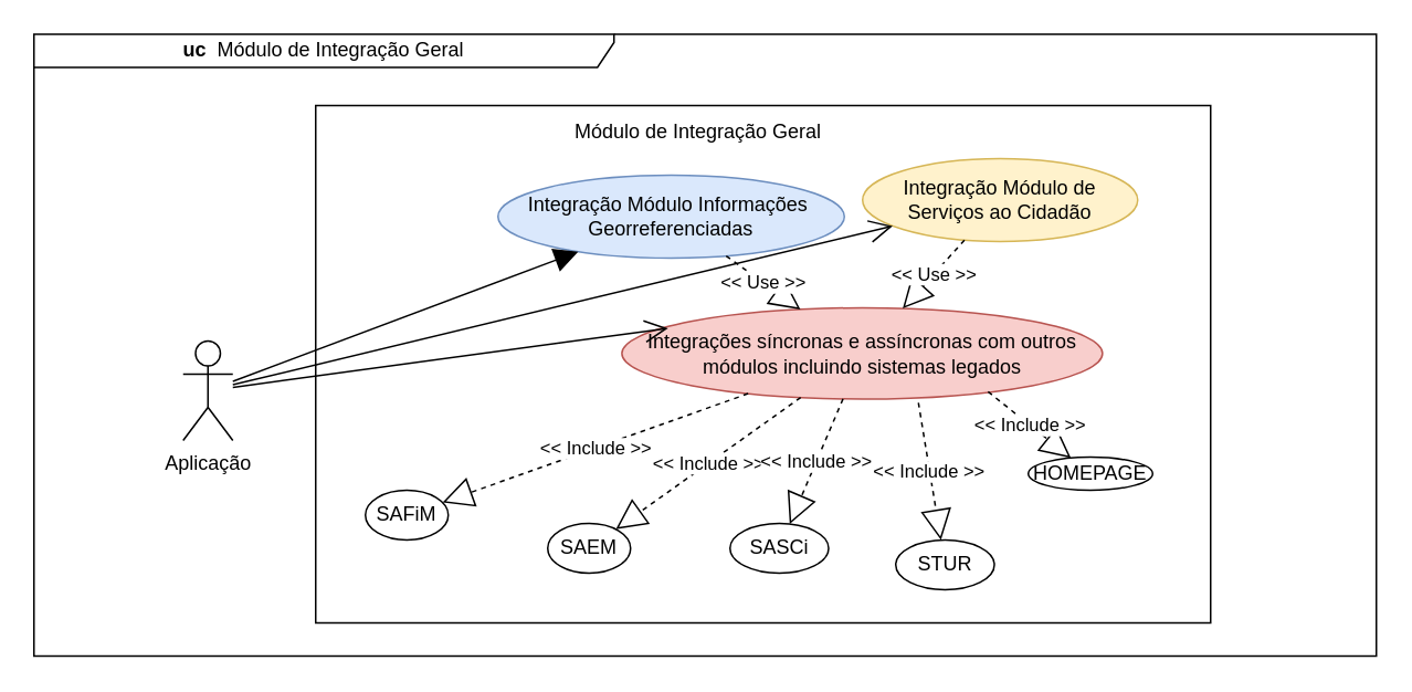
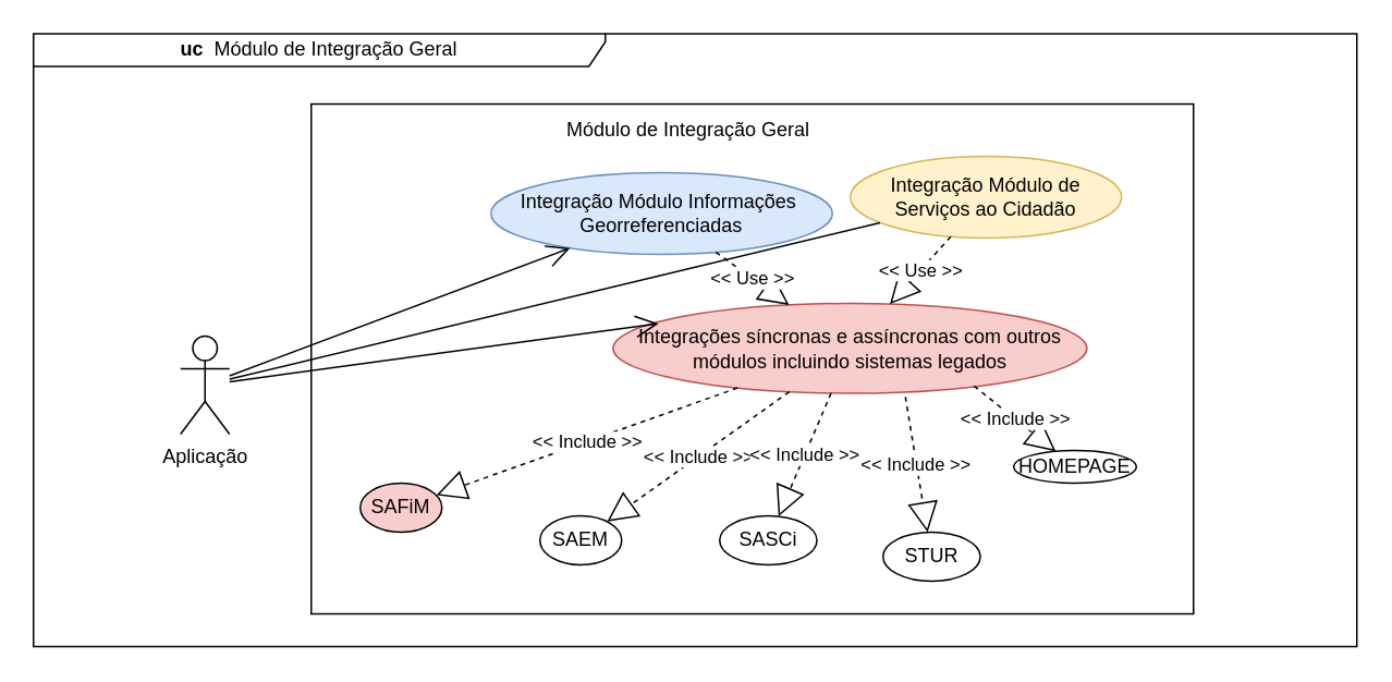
  <mxCell id="0" />
  <mxCell id="1" parent="0" />
  <mxCell id="2" value="&lt;div style=&quot;text-align: left&quot;&gt;&lt;b&gt;uc&lt;/b&gt;&lt;span&gt;&amp;nbsp;&amp;nbsp;&lt;/span&gt;&lt;span&gt;Módulo de Integração Geral&lt;/span&gt;&lt;/div&gt;" style="shape=umlFrame;whiteSpace=wrap;html=1;width=350;height=20;" parent="1" vertex="1"><mxGeometry x="20" y="20" width="810" height="375" as="geometry" /></mxCell>
  <mxCell id="3" value="" style="html=1;" parent="1" vertex="1"><mxGeometry x="190" y="63" width="540" height="312" as="geometry" /></mxCell>
  <mxCell id="4" value="Aplicação" style="shape=umlActor;verticalLabelPosition=bottom;verticalAlign=top;html=1;outlineConnect=0;" parent="1" vertex="1"><mxGeometry x="110" y="205" width="30" height="60" as="geometry" /></mxCell>
  <mxCell id="5" value="&lt;span style=&quot;text-align: left&quot;&gt;Módulo de Integração Geral&lt;/span&gt;" style="text;html=1;strokeColor=none;fillColor=none;align=center;verticalAlign=middle;whiteSpace=wrap;rounded=0;" parent="1" vertex="1"><mxGeometry x="261" y="69" width="320" height="20" as="geometry" /></mxCell>
  <mxCell id="6" value="Integração Módulo de Serviços ao Cidadão" style="ellipse;whiteSpace=wrap;html=1;fillColor=#fff2cc;strokeColor=#d6b656;" parent="1" vertex="1"><mxGeometry x="520" y="95" width="166" height="50" as="geometry" /></mxCell>
  <mxCell id="7" value="Integração Módulo Informações&amp;nbsp; Georreferenciadas" style="ellipse;whiteSpace=wrap;html=1;fillColor=#dae8fc;strokeColor=#6c8ebf;" parent="1" vertex="1"><mxGeometry x="300" y="105" width="209" height="50" as="geometry" /></mxCell>
- <mxCell id="8" value="" style="endArrow=block;endFill=1;endSize=12;html=1;" parent="1" target="7" edge="1" source="4"><mxGeometry width="160" relative="1" as="geometry"><mxPoint x="190" y="221" as="sourcePoint" /><mxPoint x="437.94" y="168.973" as="targetPoint" /></mxGeometry></mxCell>
- <mxCell id="9" value="" style="endArrow=open;endFill=1;endSize=12;html=1;" parent="1" target="6" edge="1" source="4"><mxGeometry width="160" relative="1" as="geometry"><mxPoint x="190" y="222" as="sourcePoint" /><mxPoint x="285.35" y="155" as="targetPoint" /></mxGeometry></mxCell>
+ <mxCell id="8" value="" style="endArrow=open;endFill=1;endSize=12;html=1;" parent="1" target="7" edge="1" source="4"><mxGeometry width="160" relative="1" as="geometry"><mxPoint x="190" y="221" as="sourcePoint" /><mxPoint x="437.94" y="168.973" as="targetPoint" /></mxGeometry></mxCell>
+ <mxCell id="9" value="" style="endArrow=none;endFill=1;endSize=12;html=1;" parent="1" target="6" edge="1" source="4"><mxGeometry width="160" relative="1" as="geometry"><mxPoint x="190" y="222" as="sourcePoint" /><mxPoint x="285.35" y="155" as="targetPoint" /></mxGeometry></mxCell>
  <mxCell id="10" value="Integrações síncronas e assíncronas com outros módulos incluindo sistemas legados" style="ellipse;whiteSpace=wrap;html=1;fillColor=#f8cecc;strokeColor=#b85450;" parent="1" vertex="1"><mxGeometry x="374.75" y="185" width="290" height="55" as="geometry" /></mxCell>
- <mxCell id="11" value="SAFiM" style="ellipse;whiteSpace=wrap;html=1;" parent="1" vertex="1"><mxGeometry x="220" y="295" width="50" height="30" as="geometry" /></mxCell>
+ <mxCell id="11" value="SAFiM" style="ellipse;whiteSpace=wrap;html=1;fillColor=#f8cecc;" parent="1" vertex="1"><mxGeometry x="220" y="295" width="50" height="30" as="geometry" /></mxCell>
  <mxCell id="12" value="" style="endArrow=open;endFill=1;endSize=12;html=1;entryX=0.096;entryY=0.224;entryDx=0;entryDy=0;entryPerimeter=0;" parent="1" target="10" edge="1" source="4"><mxGeometry width="160" relative="1" as="geometry"><mxPoint x="190" y="234" as="sourcePoint" /><mxPoint x="386.912" y="414.937" as="targetPoint" /></mxGeometry></mxCell>
  <mxCell id="13" value="&amp;lt;&amp;lt; Include &amp;gt;&amp;gt;" style="endArrow=block;endSize=16;endFill=0;html=1;rounded=0;dashed=1;" parent="1" source="10" target="11" edge="1"><mxGeometry width="160" relative="1" as="geometry"><mxPoint x="478.265" y="230.998" as="sourcePoint" /><mxPoint x="488.242" y="288.058" as="targetPoint" /></mxGeometry></mxCell>
  <mxCell id="14" value="SAEM" style="ellipse;whiteSpace=wrap;html=1;" parent="1" vertex="1"><mxGeometry x="330" y="315" width="50" height="30" as="geometry" /></mxCell>
  <mxCell id="15" value="&amp;lt;&amp;lt; Include &amp;gt;&amp;gt;" style="endArrow=block;endSize=16;endFill=0;html=1;rounded=0;dashed=1;" parent="1" source="10" target="14" edge="1"><mxGeometry width="160" relative="1" as="geometry"><mxPoint x="424.426" y="309.001" as="sourcePoint" /><mxPoint x="498.242" y="298.058" as="targetPoint" /></mxGeometry></mxCell>
  <mxCell id="16" value="SASCi" style="ellipse;whiteSpace=wrap;html=1;" parent="1" vertex="1"><mxGeometry x="440" y="315" width="59.5" height="30" as="geometry" /></mxCell>
  <mxCell id="17" value="&amp;lt;&amp;lt; Include &amp;gt;&amp;gt;" style="endArrow=block;endSize=16;endFill=0;html=1;rounded=0;dashed=1;" parent="1" source="10" target="16" edge="1"><mxGeometry width="160" relative="1" as="geometry"><mxPoint x="434.426" y="319.001" as="sourcePoint" /><mxPoint x="508.242" y="308.058" as="targetPoint" /></mxGeometry></mxCell>
  <mxCell id="18" value="STUR" style="ellipse;whiteSpace=wrap;html=1;" parent="1" vertex="1"><mxGeometry x="540" y="325" width="59.5" height="30" as="geometry" /></mxCell>
  <mxCell id="19" value="&amp;lt;&amp;lt; Include &amp;gt;&amp;gt;" style="endArrow=block;endSize=16;endFill=0;html=1;rounded=0;dashed=1;exitX=0.617;exitY=1.04;exitDx=0;exitDy=0;exitPerimeter=0;" parent="1" source="10" target="18" edge="1"><mxGeometry width="160" relative="1" as="geometry"><mxPoint x="533.786" y="300" as="sourcePoint" /><mxPoint x="587.742" y="308.058" as="targetPoint" /></mxGeometry></mxCell>
  <mxCell id="20" value="HOMEPAGE" style="ellipse;whiteSpace=wrap;html=1;" parent="1" vertex="1"><mxGeometry x="620" y="275" width="75" height="20" as="geometry" /></mxCell>
  <mxCell id="21" value="&amp;lt;&amp;lt; Include &amp;gt;&amp;gt;" style="endArrow=block;endSize=16;endFill=0;html=1;rounded=0;dashed=1;exitX=0.762;exitY=0.92;exitDx=0;exitDy=0;exitPerimeter=0;" parent="1" source="10" target="20" edge="1"><mxGeometry width="160" relative="1" as="geometry"><mxPoint x="578.07" y="295" as="sourcePoint" /><mxPoint x="657.742" y="302.058" as="targetPoint" /></mxGeometry></mxCell>
  <mxCell id="22" value="&amp;lt;&amp;lt; Use &amp;gt;&amp;gt;" style="endArrow=block;endSize=16;endFill=0;html=1;rounded=0;dashed=1;" parent="1" edge="1" target="10" source="6"><mxGeometry width="160" relative="1" as="geometry"><mxPoint x="524.753" y="204.454" as="sourcePoint" /><mxPoint x="474.434" y="275.248" as="targetPoint" /></mxGeometry></mxCell>
  <mxCell id="23" value="&amp;lt;&amp;lt; Use &amp;gt;&amp;gt;" style="endArrow=block;endSize=16;endFill=0;html=1;rounded=0;dashed=1;" parent="1" source="7" edge="1" target="10"><mxGeometry width="160" relative="1" as="geometry"><mxPoint x="534.753" y="214.454" as="sourcePoint" /><mxPoint x="386" y="275" as="targetPoint" /></mxGeometry></mxCell>
